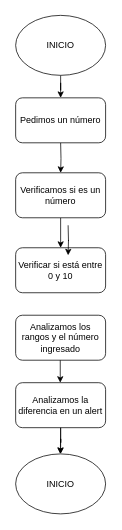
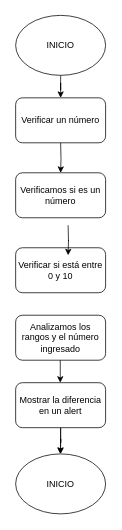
  <mxCell id="0" />
  <mxCell id="1" parent="0" />
  <mxCell id="2" value="" style="edgeStyle=orthogonalEdgeStyle;rounded=0;orthogonalLoop=1;jettySize=auto;html=1;" edge="1" parent="1" target="4"><mxGeometry relative="1" as="geometry"><mxPoint x="80" y="190" as="sourcePoint" /></mxGeometry></mxCell>
- <mxCell id="3" value="" style="edgeStyle=orthogonalEdgeStyle;rounded=0;orthogonalLoop=1;jettySize=auto;html=1;" edge="1" parent="1" source="4" target="6"><mxGeometry relative="1" as="geometry" /></mxCell>
  <mxCell id="4" value="Verificamos si es un número" style="rounded=1;whiteSpace=wrap;html=1;" vertex="1" parent="1"><mxGeometry x="20" y="230" width="120" height="60" as="geometry" /></mxCell>
- <mxCell id="5" value="Pedimos un número" style="rounded=1;whiteSpace=wrap;html=1;" vertex="1" parent="1"><mxGeometry x="20" y="130" width="120" height="60" as="geometry" /></mxCell>
+ <mxCell id="5" value="Verificar un número" style="rounded=1;whiteSpace=wrap;html=1;" vertex="1" parent="1"><mxGeometry x="20" y="130" width="120" height="60" as="geometry" /></mxCell>
  <mxCell id="6" value="Verificar si está entre 0 y 10" style="rounded=1;whiteSpace=wrap;html=1;" vertex="1" parent="1"><mxGeometry x="20" y="330" width="120" height="60" as="geometry" /></mxCell>
  <mxCell id="7" style="edgeStyle=orthogonalEdgeStyle;rounded=0;orthogonalLoop=1;jettySize=auto;html=1;entryX=0.5;entryY=0;entryDx=0;entryDy=0;" edge="1" parent="1" source="8" target="5"><mxGeometry relative="1" as="geometry" /></mxCell>
  <mxCell id="8" value="INICIO" style="ellipse;whiteSpace=wrap;html=1;" vertex="1" parent="1"><mxGeometry x="20" y="20" width="120" height="80" as="geometry" /></mxCell>
  <mxCell id="9" value="Analizamos los rangos y el número ingresado" style="rounded=1;whiteSpace=wrap;html=1;" vertex="1" parent="1"><mxGeometry x="20" y="420" width="120" height="60" as="geometry" /></mxCell>
  <mxCell id="10" value="" style="edgeStyle=orthogonalEdgeStyle;rounded=0;orthogonalLoop=1;jettySize=auto;html=1;" edge="1" parent="1"><mxGeometry relative="1" as="geometry"><mxPoint x="90" y="300" as="sourcePoint" /><mxPoint x="90" y="340" as="targetPoint" /></mxGeometry></mxCell>
  <mxCell id="11" value="" style="edgeStyle=orthogonalEdgeStyle;rounded=0;orthogonalLoop=1;jettySize=auto;html=1;" edge="1" parent="1" source="12" target="14"><mxGeometry relative="1" as="geometry" /></mxCell>
- <mxCell id="12" value="Analizamos la diferencia en un alert" style="rounded=1;whiteSpace=wrap;html=1;" vertex="1" parent="1"><mxGeometry x="20" y="510" width="120" height="60" as="geometry" /></mxCell>
+ <mxCell id="12" value="Mostrar la diferencia en un alert" style="rounded=1;whiteSpace=wrap;html=1;" vertex="1" parent="1"><mxGeometry x="20" y="510" width="120" height="60" as="geometry" /></mxCell>
  <mxCell id="13" value="" style="edgeStyle=orthogonalEdgeStyle;rounded=0;orthogonalLoop=1;jettySize=auto;html=1;" edge="1" parent="1"><mxGeometry relative="1" as="geometry"><mxPoint x="79.5" y="480" as="sourcePoint" /><mxPoint x="79.5" y="510" as="targetPoint" /></mxGeometry></mxCell>
  <mxCell id="14" value="INICIO" style="ellipse;whiteSpace=wrap;html=1;" vertex="1" parent="1"><mxGeometry x="20" y="605" width="120" height="80" as="geometry" /></mxCell>
  <mxCell id="15" value="" style="edgeStyle=orthogonalEdgeStyle;rounded=0;orthogonalLoop=1;jettySize=auto;html=1;" edge="1" parent="1" source="12"><mxGeometry relative="1" as="geometry"><mxPoint x="79.5" y="575" as="sourcePoint" /><mxPoint x="79.5" y="605" as="targetPoint" /></mxGeometry></mxCell>
